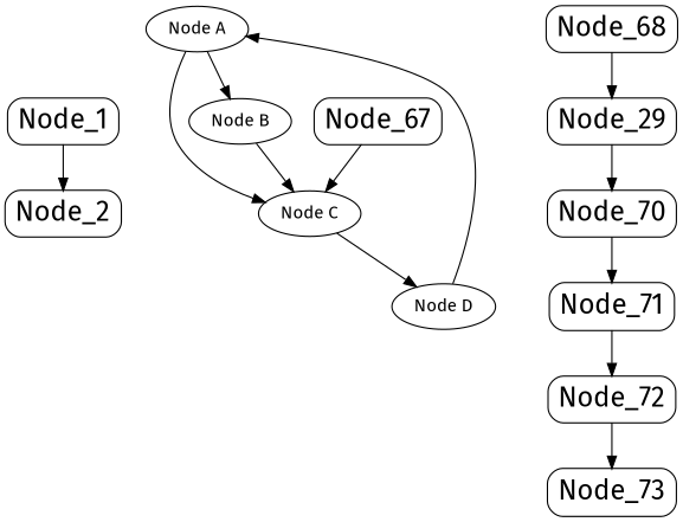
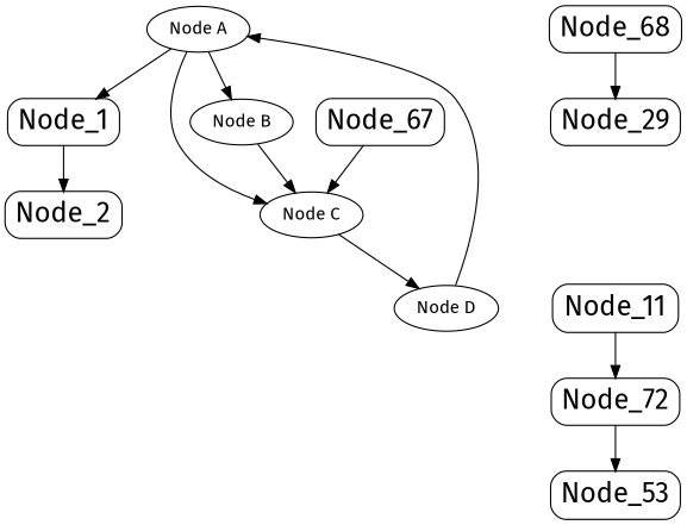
  digraph {
    fontname="Fira Sans"
    node [fontname="Fira Sans" fontsize=22 shape=Mrecord]
    edge [fontname="Fira Sans"]
    n1 [label=Node_1]
    n2 [label=Node_2]
    n3 [label=Node_67]
    n4 [label=Node_68]
    n5 [label=Node_29]
-   n6 [label=Node_70]
-   n7 [label=Node_71]
+   n7 [label=Node_11]
    n8 [label=Node_72]
-   n9 [label=Node_73]
+   n9 [label=Node_53]
    n10 [label="Node C" fontsize="" shape=""]
    n11 [label="Node A" fontsize="" shape=""]
    n12 [label="Node B" fontsize="" shape=""]
    n13 [label="Node D" fontsize="" shape=""]
    subgraph sub_1 {
      label=sub_graph_1
      n1
      n2
    }
    subgraph sub_2 {
      label=sub_graph_2
      n3
      n4
      n5
-     n6
      n7
      n8
      n9
    }
    n1 -> n2
    n3 -> n10
    n4 -> n5
-   n5 -> n6
-   n6 -> n7
    n7 -> n8
    n8 -> n9
    n10 -> n13
+   n11 -> n1
    n11 -> n10
    n11 -> n12
    n12 -> n10
    n13 -> n11
  }
